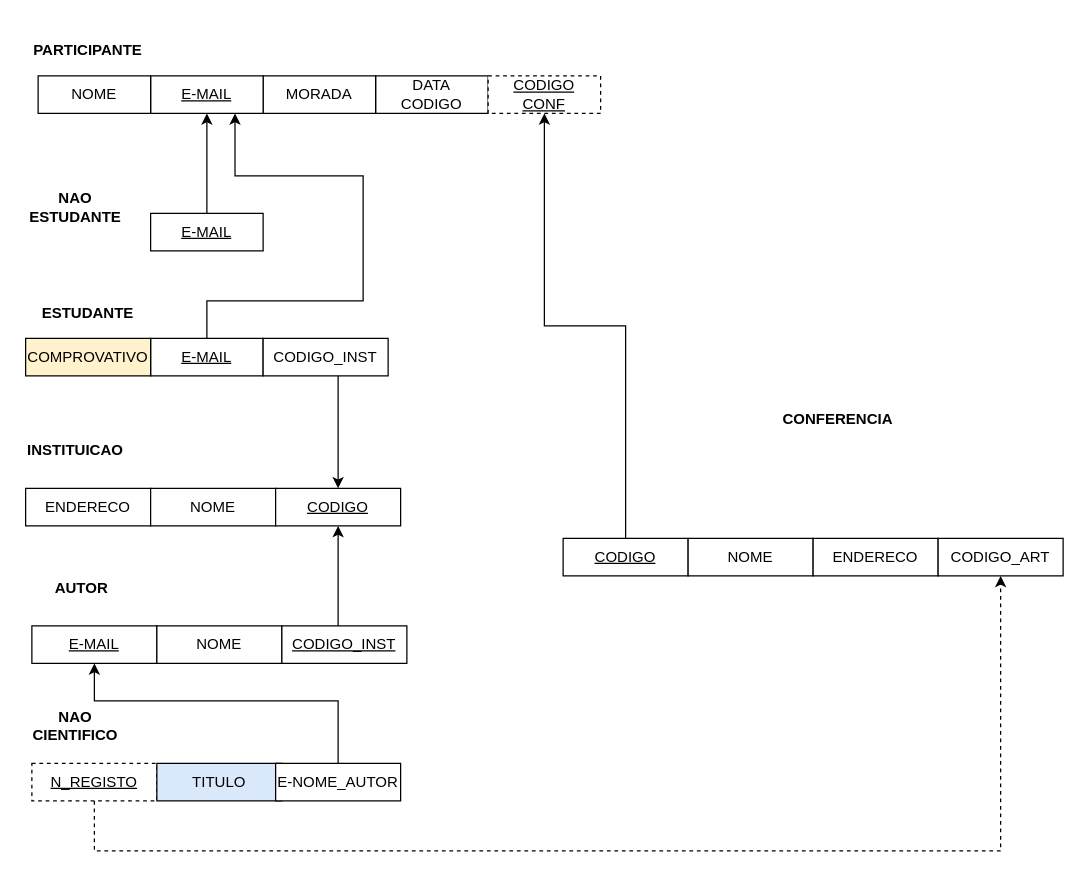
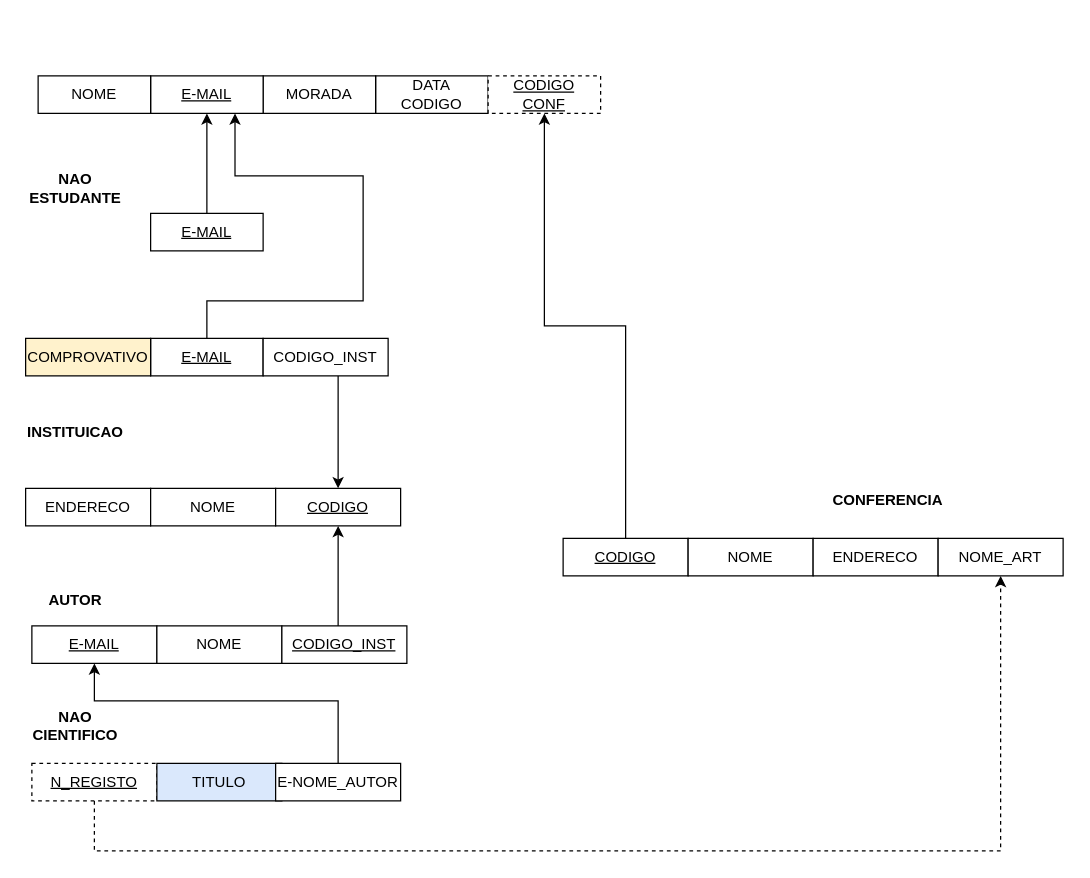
  <mxCell id="0" />
  <mxCell id="1" parent="0" />
  <mxCell id="2" style="edgeStyle=orthogonalEdgeStyle;rounded=0;orthogonalLoop=1;jettySize=auto;html=1;entryX=0.5;entryY=1;entryDx=0;entryDy=0;" edge="1" parent="1" source="3" target="6"><mxGeometry relative="1" as="geometry" /></mxCell>
  <mxCell id="3" value="&lt;u&gt;E-MAIL&lt;/u&gt;" style="rounded=0;whiteSpace=wrap;html=1;" vertex="1" parent="1"><mxGeometry x="120" y="170" width="90" height="30" as="geometry" /></mxCell>
  <mxCell id="4" value="DATA&lt;br&gt;CODIGO" style="rounded=0;whiteSpace=wrap;html=1;" vertex="1" parent="1"><mxGeometry x="300" y="60" width="90" height="30" as="geometry" /></mxCell>
  <mxCell id="5" value="MORADA" style="rounded=0;whiteSpace=wrap;html=1;" vertex="1" parent="1"><mxGeometry x="210" y="60" width="90" height="30" as="geometry" /></mxCell>
  <mxCell id="6" value="&lt;u&gt;E-MAIL&lt;/u&gt;" style="rounded=0;whiteSpace=wrap;html=1;" vertex="1" parent="1"><mxGeometry x="120" y="60" width="90" height="30" as="geometry" /></mxCell>
  <mxCell id="7" value="NOME" style="rounded=0;whiteSpace=wrap;html=1;" vertex="1" parent="1"><mxGeometry x="30" y="60" width="90" height="30" as="geometry" /></mxCell>
- <mxCell id="8" value="&lt;b&gt;PARTICIPANTE&lt;/b&gt;" style="text;html=1;strokeColor=none;fillColor=none;align=center;verticalAlign=middle;whiteSpace=wrap;rounded=0;" vertex="1" parent="1"><mxGeometry x="30" y="20" width="80" height="40" as="geometry" /></mxCell>
- <mxCell id="9" value="&lt;b&gt;NAO ESTUDANTE&lt;/b&gt;" style="text;html=1;strokeColor=none;fillColor=none;align=center;verticalAlign=middle;whiteSpace=wrap;rounded=0;" vertex="1" parent="1"><mxGeometry x="20" y="145" width="80" height="40" as="geometry" /></mxCell>
- <mxCell id="10" value="&lt;b&gt;ESTUDANTE&lt;/b&gt;" style="text;html=1;strokeColor=none;fillColor=none;align=center;verticalAlign=middle;whiteSpace=wrap;rounded=0;" vertex="1" parent="1"><mxGeometry x="30" y="230" width="80" height="40" as="geometry" /></mxCell>
- <mxCell id="11" value="&lt;b&gt;INSTITUICAO&lt;/b&gt;" style="text;html=1;strokeColor=none;fillColor=none;align=center;verticalAlign=middle;whiteSpace=wrap;rounded=0;" vertex="1" parent="1"><mxGeometry x="20" y="340" width="80" height="40" as="geometry" /></mxCell>
- <mxCell id="12" value="&lt;b&gt;AUTOR&lt;/b&gt;" style="text;html=1;strokeColor=none;fillColor=none;align=center;verticalAlign=middle;whiteSpace=wrap;rounded=0;" vertex="1" parent="1"><mxGeometry x="25" y="450" width="80" height="40" as="geometry" /></mxCell>
+ <mxCell id="9" value="&lt;b&gt;NAO ESTUDANTE&lt;/b&gt;" style="text;html=1;strokeColor=none;fillColor=none;align=center;verticalAlign=middle;whiteSpace=wrap;rounded=0;" vertex="1" parent="1"><mxGeometry x="20" y="130" width="80" height="40" as="geometry" /></mxCell>
+ <mxCell id="11" value="&lt;b&gt;INSTITUICAO&lt;/b&gt;" style="text;html=1;strokeColor=none;fillColor=none;align=center;verticalAlign=middle;whiteSpace=wrap;rounded=0;" vertex="1" parent="1"><mxGeometry x="20" y="325" width="80" height="40" as="geometry" /></mxCell>
+ <mxCell id="12" value="&lt;b&gt;AUTOR&lt;/b&gt;" style="text;html=1;strokeColor=none;fillColor=none;align=center;verticalAlign=middle;whiteSpace=wrap;rounded=0;" vertex="1" parent="1"><mxGeometry x="20" y="460" width="80" height="40" as="geometry" /></mxCell>
  <mxCell id="13" value="&lt;b&gt;NAO&lt;br&gt;CIENTIFICO&lt;br&gt;&lt;/b&gt;" style="text;html=1;strokeColor=none;fillColor=none;align=center;verticalAlign=middle;whiteSpace=wrap;rounded=0;" vertex="1" parent="1"><mxGeometry x="20" y="560" width="80" height="40" as="geometry" /></mxCell>
- <mxCell id="14" value="&lt;b&gt;CONFERENCIA&lt;br&gt;&lt;/b&gt;" style="text;html=1;strokeColor=none;fillColor=none;align=center;verticalAlign=middle;whiteSpace=wrap;rounded=0;" vertex="1" parent="1"><mxGeometry x="630" y="315" width="80" height="40" as="geometry" /></mxCell>
+ <mxCell id="14" value="&lt;b&gt;CONFERENCIA&lt;br&gt;&lt;/b&gt;" style="text;html=1;strokeColor=none;fillColor=none;align=center;verticalAlign=middle;whiteSpace=wrap;rounded=0;" vertex="1" parent="1"><mxGeometry x="670" y="380" width="80" height="40" as="geometry" /></mxCell>
  <mxCell id="15" style="edgeStyle=orthogonalEdgeStyle;rounded=0;orthogonalLoop=1;jettySize=auto;html=1;entryX=0.75;entryY=1;entryDx=0;entryDy=0;" edge="1" parent="1" source="16" target="6"><mxGeometry relative="1" as="geometry"><Array as="points"><mxPoint x="165" y="240" /><mxPoint x="290" y="240" /><mxPoint x="290" y="140" /><mxPoint x="188" y="140" /></Array></mxGeometry></mxCell>
  <mxCell id="16" value="&lt;u&gt;E-MAIL&lt;/u&gt;" style="rounded=0;whiteSpace=wrap;html=1;" vertex="1" parent="1"><mxGeometry x="120" y="270" width="90" height="30" as="geometry" /></mxCell>
  <mxCell id="17" value="COMPROVATIVO" style="rounded=0;whiteSpace=wrap;html=1;fillColor=#fff2cc;" vertex="1" parent="1"><mxGeometry x="20" y="270" width="100" height="30" as="geometry" /></mxCell>
  <mxCell id="18" value="ENDERECO" style="rounded=0;whiteSpace=wrap;html=1;" vertex="1" parent="1"><mxGeometry x="20" y="390" width="100" height="30" as="geometry" /></mxCell>
  <mxCell id="19" value="NOME" style="rounded=0;whiteSpace=wrap;html=1;" vertex="1" parent="1"><mxGeometry x="120" y="390" width="100" height="30" as="geometry" /></mxCell>
  <mxCell id="20" value="&lt;u&gt;CODIGO&lt;/u&gt;" style="rounded=0;whiteSpace=wrap;html=1;" vertex="1" parent="1"><mxGeometry x="220" y="390" width="100" height="30" as="geometry" /></mxCell>
  <mxCell id="21" style="edgeStyle=orthogonalEdgeStyle;rounded=0;orthogonalLoop=1;jettySize=auto;html=1;entryX=0.5;entryY=0;entryDx=0;entryDy=0;" edge="1" parent="1" source="22" target="20"><mxGeometry relative="1" as="geometry"><Array as="points"><mxPoint x="270" y="320" /><mxPoint x="270" y="320" /></Array></mxGeometry></mxCell>
  <mxCell id="22" value="CODIGO_INST" style="rounded=0;whiteSpace=wrap;html=1;" vertex="1" parent="1"><mxGeometry x="210" y="270" width="100" height="30" as="geometry" /></mxCell>
  <mxCell id="23" value="&lt;u&gt;E-MAIL&lt;/u&gt;" style="rounded=0;whiteSpace=wrap;html=1;" vertex="1" parent="1"><mxGeometry x="25" y="500" width="100" height="30" as="geometry" /></mxCell>
  <mxCell id="24" style="edgeStyle=orthogonalEdgeStyle;rounded=0;orthogonalLoop=1;jettySize=auto;html=1;" edge="1" parent="1" source="25" target="36"><mxGeometry relative="1" as="geometry" /></mxCell>
  <mxCell id="25" value="&lt;u&gt;CODIGO&lt;/u&gt;" style="rounded=0;whiteSpace=wrap;html=1;" vertex="1" parent="1"><mxGeometry x="450" y="430" width="100" height="30" as="geometry" /></mxCell>
  <mxCell id="26" value="NOME" style="rounded=0;whiteSpace=wrap;html=1;" vertex="1" parent="1"><mxGeometry x="125" y="500" width="100" height="30" as="geometry" /></mxCell>
  <mxCell id="27" style="edgeStyle=orthogonalEdgeStyle;rounded=0;orthogonalLoop=1;jettySize=auto;html=1;entryX=0.5;entryY=1;entryDx=0;entryDy=0;" edge="1" parent="1" source="28" target="20"><mxGeometry relative="1" as="geometry"><Array as="points"><mxPoint x="270" y="480" /><mxPoint x="270" y="480" /></Array></mxGeometry></mxCell>
  <mxCell id="28" value="&lt;u&gt;CODIGO_INST&lt;/u&gt;" style="rounded=0;whiteSpace=wrap;html=1;" vertex="1" parent="1"><mxGeometry x="225" y="500" width="100" height="30" as="geometry" /></mxCell>
  <mxCell id="29" style="edgeStyle=orthogonalEdgeStyle;rounded=0;orthogonalLoop=1;jettySize=auto;html=1;entryX=0.5;entryY=1;entryDx=0;entryDy=0;dashed=1;" edge="1" parent="1" source="30" target="37"><mxGeometry relative="1" as="geometry"><Array as="points"><mxPoint x="75" y="680" /><mxPoint x="800" y="680" /></Array></mxGeometry></mxCell>
  <mxCell id="30" value="&lt;u&gt;N_REGISTO&lt;/u&gt;" style="rounded=0;whiteSpace=wrap;html=1;dashed=1;" vertex="1" parent="1"><mxGeometry x="25" y="610" width="100" height="30" as="geometry" /></mxCell>
  <mxCell id="31" value="TITULO" style="rounded=0;whiteSpace=wrap;html=1;fillColor=#dae8fc;" vertex="1" parent="1"><mxGeometry x="125" y="610" width="100" height="30" as="geometry" /></mxCell>
  <mxCell id="32" style="edgeStyle=orthogonalEdgeStyle;rounded=0;orthogonalLoop=1;jettySize=auto;html=1;entryX=0.5;entryY=1;entryDx=0;entryDy=0;" edge="1" parent="1" source="33" target="23"><mxGeometry relative="1" as="geometry"><Array as="points"><mxPoint x="270" y="560" /><mxPoint x="75" y="560" /></Array></mxGeometry></mxCell>
  <mxCell id="33" value="E-NOME_AUTOR" style="rounded=0;whiteSpace=wrap;html=1;" vertex="1" parent="1"><mxGeometry x="220" y="610" width="100" height="30" as="geometry" /></mxCell>
  <mxCell id="34" value="NOME" style="rounded=0;whiteSpace=wrap;html=1;" vertex="1" parent="1"><mxGeometry x="550" y="430" width="100" height="30" as="geometry" /></mxCell>
  <mxCell id="35" value="ENDERECO" style="rounded=0;whiteSpace=wrap;html=1;" vertex="1" parent="1"><mxGeometry x="650" y="430" width="100" height="30" as="geometry" /></mxCell>
  <mxCell id="36" value="&lt;u&gt;CODIGO&lt;br&gt;CONF&lt;/u&gt;" style="rounded=0;whiteSpace=wrap;html=1;dashed=1;" vertex="1" parent="1"><mxGeometry x="390" y="60" width="90" height="30" as="geometry" /></mxCell>
- <mxCell id="37" value="CODIGO_ART" style="rounded=0;whiteSpace=wrap;html=1;" vertex="1" parent="1"><mxGeometry x="750" y="430" width="100" height="30" as="geometry" /></mxCell>
+ <mxCell id="37" value="NOME_ART" style="rounded=0;whiteSpace=wrap;html=1;" vertex="1" parent="1"><mxGeometry x="750" y="430" width="100" height="30" as="geometry" /></mxCell>
